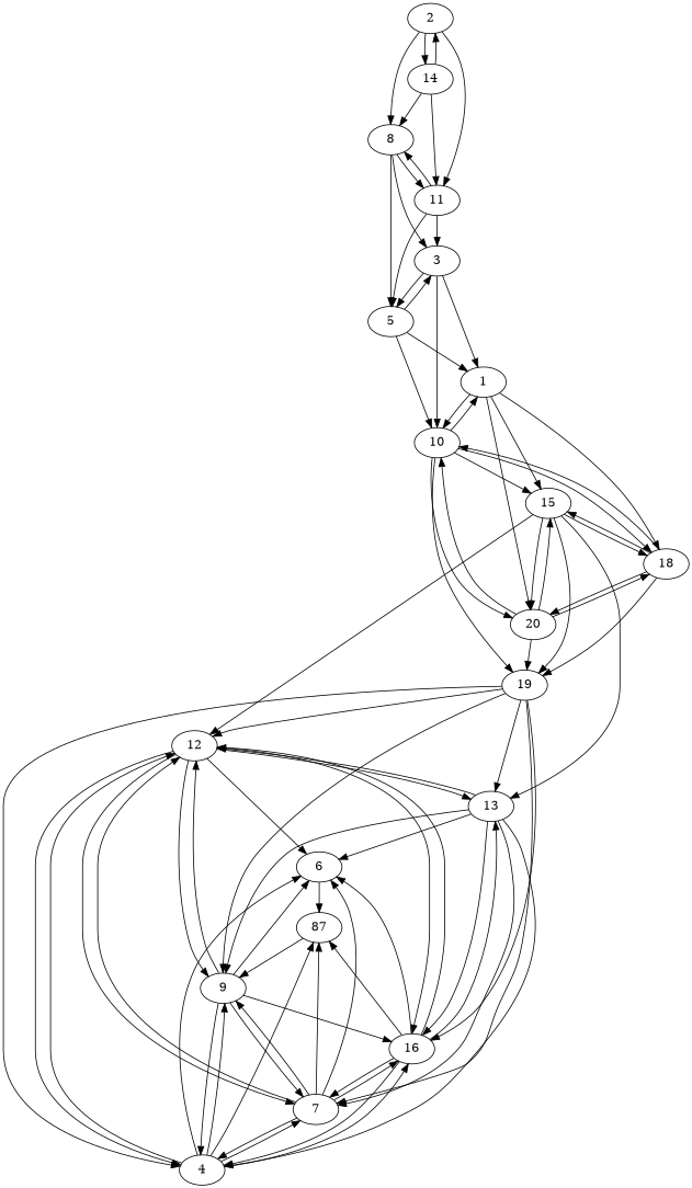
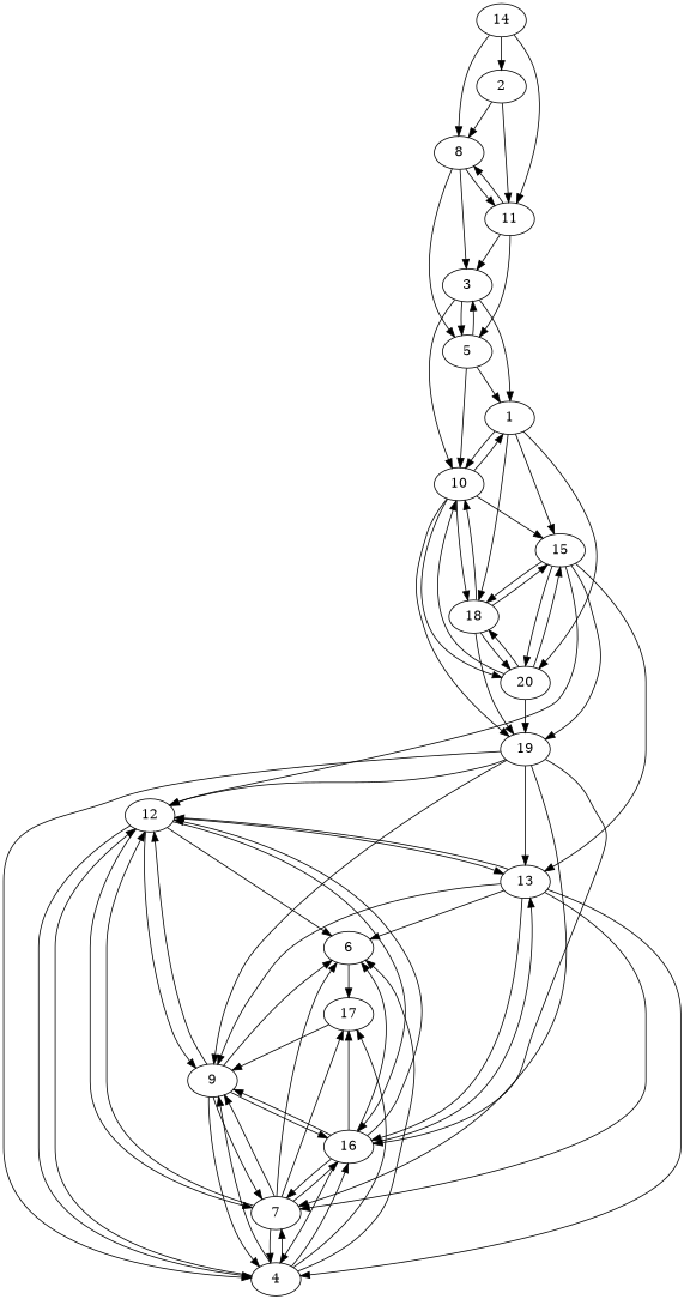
  digraph {
    1
    10
    15
    18
    20
    19
    12
    13
    4
    7
    9
    16
    6
    2
    8
    11
    14
    3
    5
-   17 [label=87]
+   17
    1 -> 10
    1 -> 15
    1 -> 18
    1 -> 20
    10 -> 1
    10 -> 15
    10 -> 18
    10 -> 20
    10 -> 19
    15 -> 18
    15 -> 20
    15 -> 19
    15 -> 12
    15 -> 13
    18 -> 10
    18 -> 15
    18 -> 20
    18 -> 19
    20 -> 10
    20 -> 15
    20 -> 18
    20 -> 19
    19 -> 12
    19 -> 13
    19 -> 4
    19 -> 7
    19 -> 9
    19 -> 16
    12 -> 13
    12 -> 4
    12 -> 7
    12 -> 9
    12 -> 16
    12 -> 6
    13 -> 12
    13 -> 4
    13 -> 7
    13 -> 9
    13 -> 16
    13 -> 6
    4 -> 12
    4 -> 7
    4 -> 9
    4 -> 16
    4 -> 6
    4 -> 17
    7 -> 12
    7 -> 4
    7 -> 9
    7 -> 16
    7 -> 6
    7 -> 17
    9 -> 12
    9 -> 4
    9 -> 7
    9 -> 16
    9 -> 6
    16 -> 12
    16 -> 13
    16 -> 4
    16 -> 7
+   16 -> 9
    16 -> 6
    16 -> 17
    6 -> 17
    2 -> 8
    2 -> 11
-   2 -> 14
    8 -> 11
    8 -> 3
    8 -> 5
    11 -> 8
    11 -> 3
    11 -> 5
    14 -> 2
    14 -> 8
    14 -> 11
    3 -> 1
    3 -> 10
    3 -> 5
    5 -> 1
    5 -> 10
    5 -> 3
    17 -> 9
  }
